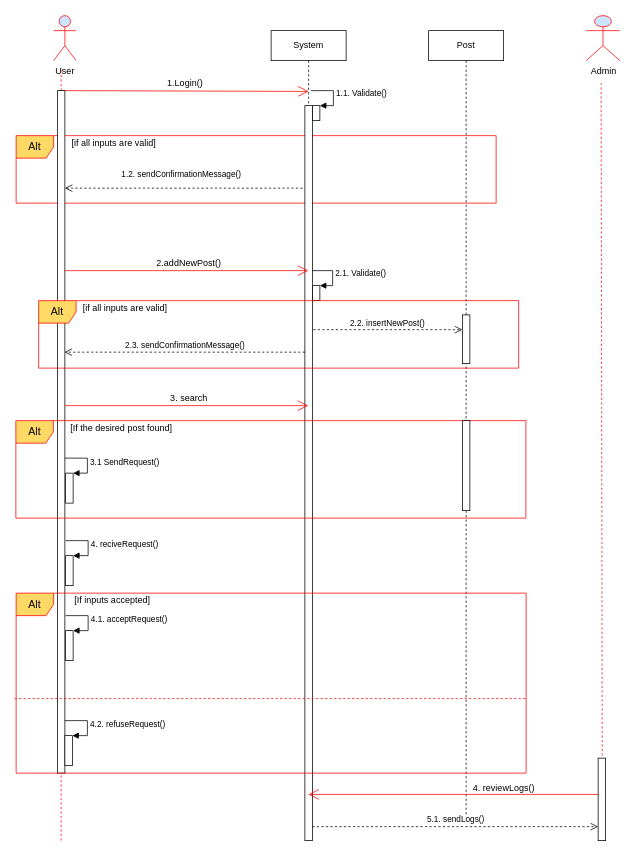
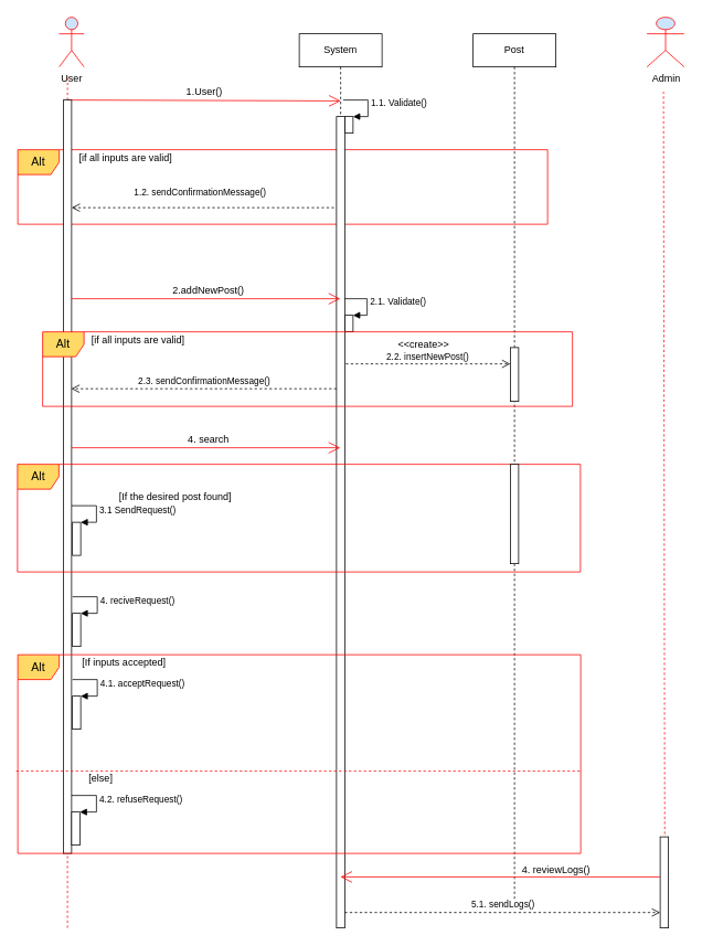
  <mxCell id="0" />
  <mxCell id="1" parent="0" />
  <mxCell id="2" value="User" style="shape=umlActor;verticalLabelPosition=bottom;verticalAlign=top;html=1;outlineConnect=0;fontStyle=0;fillColor=#cce5ff;strokeColor=#FF0000;" parent="1" vertex="1"><mxGeometry x="71" y="20" width="30" height="60" as="geometry" /></mxCell>
  <mxCell id="3" value="" style="endArrow=none;dashed=1;html=1;rounded=0;fillColor=#ffff88;strokeColor=#FF0000;startArrow=none;" parent="1" edge="1"><mxGeometry width="50" height="50" relative="1" as="geometry"><mxPoint x="421" y="90" as="sourcePoint" /><mxPoint x="421" y="90" as="targetPoint" /></mxGeometry></mxCell>
  <mxCell id="4" value="" style="endArrow=none;dashed=1;html=1;rounded=0;fillColor=#ffff88;strokeColor=#FF0000;startArrow=none;" parent="1" edge="1" source="14"><mxGeometry width="50" height="50" relative="1" as="geometry"><mxPoint x="81" y="860" as="sourcePoint" /><mxPoint x="81" y="90" as="targetPoint" /></mxGeometry></mxCell>
  <mxCell id="5" value="" style="endArrow=open;endFill=1;endSize=12;html=1;rounded=0;strokeColor=#FF0000;entryX=0.003;entryY=0.042;entryDx=0;entryDy=0;entryPerimeter=0;" parent="1" edge="1"><mxGeometry width="160" relative="1" as="geometry"><mxPoint x="81" y="120" as="sourcePoint" /><mxPoint x="411.03" y="121.08" as="targetPoint" /></mxGeometry></mxCell>
  <mxCell id="6" value="Alt" style="shape=umlFrame;whiteSpace=wrap;html=1;fontSize=14;width=50;height=30;strokeColor=#FF0000;fillColor=#FFD966;" parent="1" vertex="1"><mxGeometry x="21" y="180" width="640" height="90" as="geometry" /></mxCell>
  <mxCell id="7" value="System" style="shape=umlLifeline;perimeter=lifelinePerimeter;whiteSpace=wrap;html=1;container=1;collapsible=0;recursiveResize=0;outlineConnect=0;" vertex="1" parent="1"><mxGeometry x="361" y="40" width="100" height="1080" as="geometry" /></mxCell>
  <mxCell id="8" value="" style="html=1;points=[];perimeter=orthogonalPerimeter;" vertex="1" parent="7"><mxGeometry x="55" y="100" width="10" height="20" as="geometry" /></mxCell>
  <mxCell id="9" value="1.1. Validate()" style="edgeStyle=orthogonalEdgeStyle;html=1;align=left;spacingLeft=2;endArrow=block;rounded=0;entryX=1;entryY=0;" edge="1" target="8" parent="7"><mxGeometry relative="1" as="geometry"><mxPoint x="53" y="80" as="sourcePoint" /><Array as="points"><mxPoint x="83" y="80" /></Array></mxGeometry></mxCell>
  <mxCell id="10" value="1.2. sendConfirmationMessage()" style="html=1;verticalAlign=bottom;endArrow=open;dashed=1;endSize=8;rounded=0;" edge="1" parent="7" target="14"><mxGeometry x="0.04" y="-10" relative="1" as="geometry"><mxPoint x="48" y="210" as="sourcePoint" /><mxPoint x="-32" y="210" as="targetPoint" /><mxPoint as="offset" /></mxGeometry></mxCell>
  <mxCell id="11" value="" style="html=1;points=[];perimeter=orthogonalPerimeter;" vertex="1" parent="7"><mxGeometry x="55" y="340" width="10" height="20" as="geometry" /></mxCell>
  <mxCell id="12" value="2.1. Validate()" style="edgeStyle=orthogonalEdgeStyle;html=1;align=left;spacingLeft=2;endArrow=block;rounded=0;entryX=1;entryY=0;" edge="1" target="11" parent="7"><mxGeometry relative="1" as="geometry"><mxPoint x="52" y="320" as="sourcePoint" /><Array as="points"><mxPoint x="82" y="320" /></Array></mxGeometry></mxCell>
  <mxCell id="13" value="" style="html=1;points=[];perimeter=orthogonalPerimeter;" vertex="1" parent="7"><mxGeometry x="45" y="100" width="10" height="980" as="geometry" /></mxCell>
  <mxCell id="14" value="" style="html=1;points=[];perimeter=orthogonalPerimeter;" vertex="1" parent="1"><mxGeometry x="76" y="120" width="10" height="910" as="geometry" /></mxCell>
  <mxCell id="15" value="" style="endArrow=none;dashed=1;html=1;rounded=0;fillColor=#ffff88;strokeColor=#FF0000;" edge="1" parent="1" target="14"><mxGeometry width="50" height="50" relative="1" as="geometry"><mxPoint x="81" y="1120" as="sourcePoint" /><mxPoint x="81" y="90" as="targetPoint" /></mxGeometry></mxCell>
  <mxCell id="16" value="Post" style="shape=umlLifeline;perimeter=lifelinePerimeter;whiteSpace=wrap;html=1;container=1;collapsible=0;recursiveResize=0;outlineConnect=0;" vertex="1" parent="1"><mxGeometry x="571" y="40" width="100" height="1060" as="geometry" /></mxCell>
- <mxCell id="17" value="1.Login()" style="text;html=1;resizable=0;autosize=1;align=center;verticalAlign=middle;points=[];fillColor=none;strokeColor=none;rounded=0;" vertex="1" parent="1"><mxGeometry x="216" y="100" width="60" height="20" as="geometry" /></mxCell>
+ <mxCell id="17" value="1.User()" style="text;html=1;resizable=0;autosize=1;align=center;verticalAlign=middle;points=[];fillColor=none;strokeColor=none;rounded=0;" vertex="1" parent="1"><mxGeometry x="216" y="100" width="60" height="20" as="geometry" /></mxCell>
  <mxCell id="18" value="[if all inputs are valid]" style="text;html=1;resizable=0;autosize=1;align=center;verticalAlign=middle;points=[];fillColor=none;strokeColor=none;rounded=0;" vertex="1" parent="1"><mxGeometry x="86" y="180" width="130" height="20" as="geometry" /></mxCell>
  <mxCell id="19" value="" style="endArrow=open;endFill=1;endSize=12;html=1;rounded=0;strokeColor=#FF0000;" edge="1" parent="1" target="7"><mxGeometry width="160" relative="1" as="geometry"><mxPoint x="86" y="360" as="sourcePoint" /><mxPoint x="401" y="360" as="targetPoint" /></mxGeometry></mxCell>
  <mxCell id="20" value="2.addNewPost()" style="text;html=1;resizable=0;autosize=1;align=center;verticalAlign=middle;points=[];fillColor=none;strokeColor=none;rounded=0;" vertex="1" parent="1"><mxGeometry x="201" y="340" width="100" height="20" as="geometry" /></mxCell>
  <mxCell id="21" value="Alt" style="shape=umlFrame;whiteSpace=wrap;html=1;fontSize=14;width=50;height=30;strokeColor=#FF0000;fillColor=#FFD966;" vertex="1" parent="1"><mxGeometry x="51" y="400" width="640" height="90" as="geometry" /></mxCell>
  <mxCell id="22" value="[if all inputs are valid]" style="text;html=1;resizable=0;autosize=1;align=center;verticalAlign=middle;points=[];fillColor=none;strokeColor=none;rounded=0;" vertex="1" parent="1"><mxGeometry x="101" y="400" width="130" height="20" as="geometry" /></mxCell>
  <mxCell id="23" value="" style="html=1;points=[];perimeter=orthogonalPerimeter;" vertex="1" parent="1"><mxGeometry x="616" y="419" width="10" height="65" as="geometry" /></mxCell>
  <mxCell id="24" value="2.2. insertNewPost()" style="html=1;verticalAlign=bottom;endArrow=open;dashed=1;endSize=8;rounded=0;exitX=1.124;exitY=0.934;exitDx=0;exitDy=0;exitPerimeter=0;" edge="1" parent="1"><mxGeometry relative="1" as="geometry"><mxPoint x="417.24" y="438.72" as="sourcePoint" /><mxPoint x="616" y="438.72" as="targetPoint" /></mxGeometry></mxCell>
+ <mxCell id="25" value="&amp;lt;&amp;lt;create&amp;gt;&amp;gt;" style="text;html=1;resizable=0;autosize=1;align=center;verticalAlign=middle;points=[];fillColor=none;strokeColor=none;rounded=0;" vertex="1" parent="1"><mxGeometry x="471" y="406" width="80" height="20" as="geometry" /></mxCell>
  <mxCell id="26" value="2.3. sendConfirmationMessage()" style="html=1;verticalAlign=bottom;endArrow=open;dashed=1;endSize=8;rounded=0;entryX=0.952;entryY=0.582;entryDx=0;entryDy=0;entryPerimeter=0;" edge="1" parent="1"><mxGeometry relative="1" as="geometry"><mxPoint x="406" y="468.72" as="sourcePoint" /><mxPoint x="85.52" y="468.72" as="targetPoint" /></mxGeometry></mxCell>
  <mxCell id="27" value="" style="endArrow=open;endFill=1;endSize=12;html=1;rounded=0;strokeColor=#FF0000;" edge="1" parent="1"><mxGeometry width="160" relative="1" as="geometry"><mxPoint x="86" y="540" as="sourcePoint" /><mxPoint x="410.5" y="540" as="targetPoint" /></mxGeometry></mxCell>
- <mxCell id="28" value="3. search" style="text;html=1;resizable=0;autosize=1;align=center;verticalAlign=middle;points=[];fillColor=none;strokeColor=none;rounded=0;" vertex="1" parent="1"><mxGeometry x="221" y="520" width="60" height="20" as="geometry" /></mxCell>
+ <mxCell id="28" value="4. search" style="text;html=1;resizable=0;autosize=1;align=center;verticalAlign=middle;points=[];fillColor=none;strokeColor=none;rounded=0;" vertex="1" parent="1"><mxGeometry x="221" y="520" width="60" height="20" as="geometry" /></mxCell>
  <mxCell id="29" value="Alt" style="shape=umlFrame;whiteSpace=wrap;html=1;fontSize=14;width=50;height=30;strokeColor=#FF0000;fillColor=#FFD966;" vertex="1" parent="1"><mxGeometry x="20.66" y="560" width="680" height="130" as="geometry" /></mxCell>
- <mxCell id="30" value="[If the desired post found]" style="text;html=1;resizable=0;autosize=1;align=center;verticalAlign=middle;points=[];fillColor=none;strokeColor=none;rounded=0;" vertex="1" parent="1"><mxGeometry x="86" y="560" width="150" height="20" as="geometry" /></mxCell>
+ <mxCell id="30" value="[If the desired post found]" style="text;html=1;resizable=0;autosize=1;align=center;verticalAlign=middle;points=[];fillColor=none;strokeColor=none;rounded=0;" vertex="1" parent="1"><mxGeometry x="136" y="590" width="150" height="20" as="geometry" /></mxCell>
  <mxCell id="31" value="" style="html=1;points=[];perimeter=orthogonalPerimeter;" vertex="1" parent="1"><mxGeometry x="87" y="630" width="10" height="40" as="geometry" /></mxCell>
  <mxCell id="32" value="3.1 SendRequest()" style="edgeStyle=orthogonalEdgeStyle;html=1;align=left;spacingLeft=2;endArrow=block;rounded=0;entryX=1;entryY=0;" edge="1" target="31" parent="1"><mxGeometry relative="1" as="geometry"><mxPoint x="86" y="610" as="sourcePoint" /><Array as="points"><mxPoint x="116" y="610" /></Array></mxGeometry></mxCell>
  <mxCell id="33" value="" style="html=1;points=[];perimeter=orthogonalPerimeter;" vertex="1" parent="1"><mxGeometry x="87" y="740" width="10" height="40" as="geometry" /></mxCell>
  <mxCell id="34" value="4. reciveRequest()" style="edgeStyle=orthogonalEdgeStyle;html=1;align=left;spacingLeft=2;endArrow=block;rounded=0;entryX=1;entryY=0;" edge="1" target="33" parent="1"><mxGeometry relative="1" as="geometry"><mxPoint x="87" y="720" as="sourcePoint" /><Array as="points"><mxPoint x="117" y="720" /></Array></mxGeometry></mxCell>
  <mxCell id="35" value="Alt" style="shape=umlFrame;whiteSpace=wrap;html=1;fontSize=14;width=50;height=30;strokeColor=#FF0000;fillColor=#FFD966;" vertex="1" parent="1"><mxGeometry x="21" y="790" width="680" height="240" as="geometry" /></mxCell>
  <mxCell id="36" value="[If inputs accepted]" style="text;html=1;resizable=0;autosize=1;align=center;verticalAlign=middle;points=[];fillColor=none;strokeColor=none;rounded=0;" vertex="1" parent="1"><mxGeometry x="89" y="790" width="120" height="20" as="geometry" /></mxCell>
  <mxCell id="37" value="" style="html=1;points=[];perimeter=orthogonalPerimeter;" vertex="1" parent="1"><mxGeometry x="87" y="840" width="10" height="40" as="geometry" /></mxCell>
  <mxCell id="38" value="4.1. acceptRequest()" style="edgeStyle=orthogonalEdgeStyle;html=1;align=left;spacingLeft=2;endArrow=block;rounded=0;entryX=1;entryY=0;" edge="1" parent="1" target="37"><mxGeometry relative="1" as="geometry"><mxPoint x="87" y="820" as="sourcePoint" /><Array as="points"><mxPoint x="117" y="820" /></Array></mxGeometry></mxCell>
  <mxCell id="39" value="" style="html=1;points=[];perimeter=orthogonalPerimeter;" vertex="1" parent="1"><mxGeometry x="616" y="560" width="10" height="120" as="geometry" /></mxCell>
  <mxCell id="40" value="" style="endArrow=none;dashed=1;html=1;rounded=0;fontSize=14;entryX=1.003;entryY=0.586;entryDx=0;entryDy=0;entryPerimeter=0;exitX=-0.003;exitY=0.586;exitDx=0;exitDy=0;exitPerimeter=0;strokeColor=#FF0000;" edge="1" parent="1" source="35" target="35"><mxGeometry width="50" height="50" relative="1" as="geometry"><mxPoint x="41" y="930" as="sourcePoint" /><mxPoint x="661" y="930" as="targetPoint" /></mxGeometry></mxCell>
+ <mxCell id="41" value="[else]" style="text;html=1;resizable=0;autosize=1;align=center;verticalAlign=middle;points=[];fillColor=none;strokeColor=none;rounded=0;" vertex="1" parent="1"><mxGeometry x="101" y="930" width="40" height="20" as="geometry" /></mxCell>
  <mxCell id="42" value="" style="html=1;points=[];perimeter=orthogonalPerimeter;" vertex="1" parent="1"><mxGeometry x="86" y="980" width="10" height="40" as="geometry" /></mxCell>
  <mxCell id="43" value="4.2. refuseRequest()" style="edgeStyle=orthogonalEdgeStyle;html=1;align=left;spacingLeft=2;endArrow=block;rounded=0;entryX=1;entryY=0;" edge="1" parent="1" target="42"><mxGeometry relative="1" as="geometry"><mxPoint x="86" y="960" as="sourcePoint" /><Array as="points"><mxPoint x="116" y="960" /></Array></mxGeometry></mxCell>
  <mxCell id="44" value="Admin" style="shape=umlActor;verticalLabelPosition=bottom;verticalAlign=top;html=1;outlineConnect=0;fontStyle=0;fillColor=#cce5ff;strokeColor=#FF0000;" vertex="1" parent="1"><mxGeometry x="781" y="20" width="45" height="60" as="geometry" /></mxCell>
  <mxCell id="45" value="" style="endArrow=none;dashed=1;html=1;rounded=0;fillColor=#ffff88;strokeColor=#FF0000;startArrow=none;exitX=0.567;exitY=1.005;exitDx=0;exitDy=0;exitPerimeter=0;" edge="1" parent="1" source="46"><mxGeometry width="50" height="50" relative="1" as="geometry"><mxPoint x="801" y="1150" as="sourcePoint" /><mxPoint x="801" y="110" as="targetPoint" /></mxGeometry></mxCell>
  <mxCell id="46" value="" style="html=1;points=[];perimeter=orthogonalPerimeter;" vertex="1" parent="1"><mxGeometry x="797" y="1010" width="10" height="110" as="geometry" /></mxCell>
  <mxCell id="47" value="" style="endArrow=open;endFill=1;endSize=12;html=1;rounded=0;strokeColor=#FF0000;exitX=-0.017;exitY=0.631;exitDx=0;exitDy=0;exitPerimeter=0;" edge="1" parent="1"><mxGeometry width="160" relative="1" as="geometry"><mxPoint x="796.83" y="1058.41" as="sourcePoint" /><mxPoint x="410.667" y="1058.41" as="targetPoint" /></mxGeometry></mxCell>
  <mxCell id="48" value="4. reviewLogs()" style="text;html=1;resizable=0;autosize=1;align=center;verticalAlign=middle;points=[];fillColor=none;strokeColor=none;rounded=0;" vertex="1" parent="1"><mxGeometry x="621" y="1040" width="100" height="20" as="geometry" /></mxCell>
  <mxCell id="49" value="5.1. sendLogs()" style="html=1;verticalAlign=bottom;endArrow=open;dashed=1;endSize=8;rounded=0;exitX=1;exitY=0.981;exitDx=0;exitDy=0;exitPerimeter=0;" edge="1" parent="1" source="13" target="46"><mxGeometry relative="1" as="geometry"><mxPoint x="711.48" y="1150" as="sourcePoint" /><mxPoint x="391" y="1150" as="targetPoint" /></mxGeometry></mxCell>
